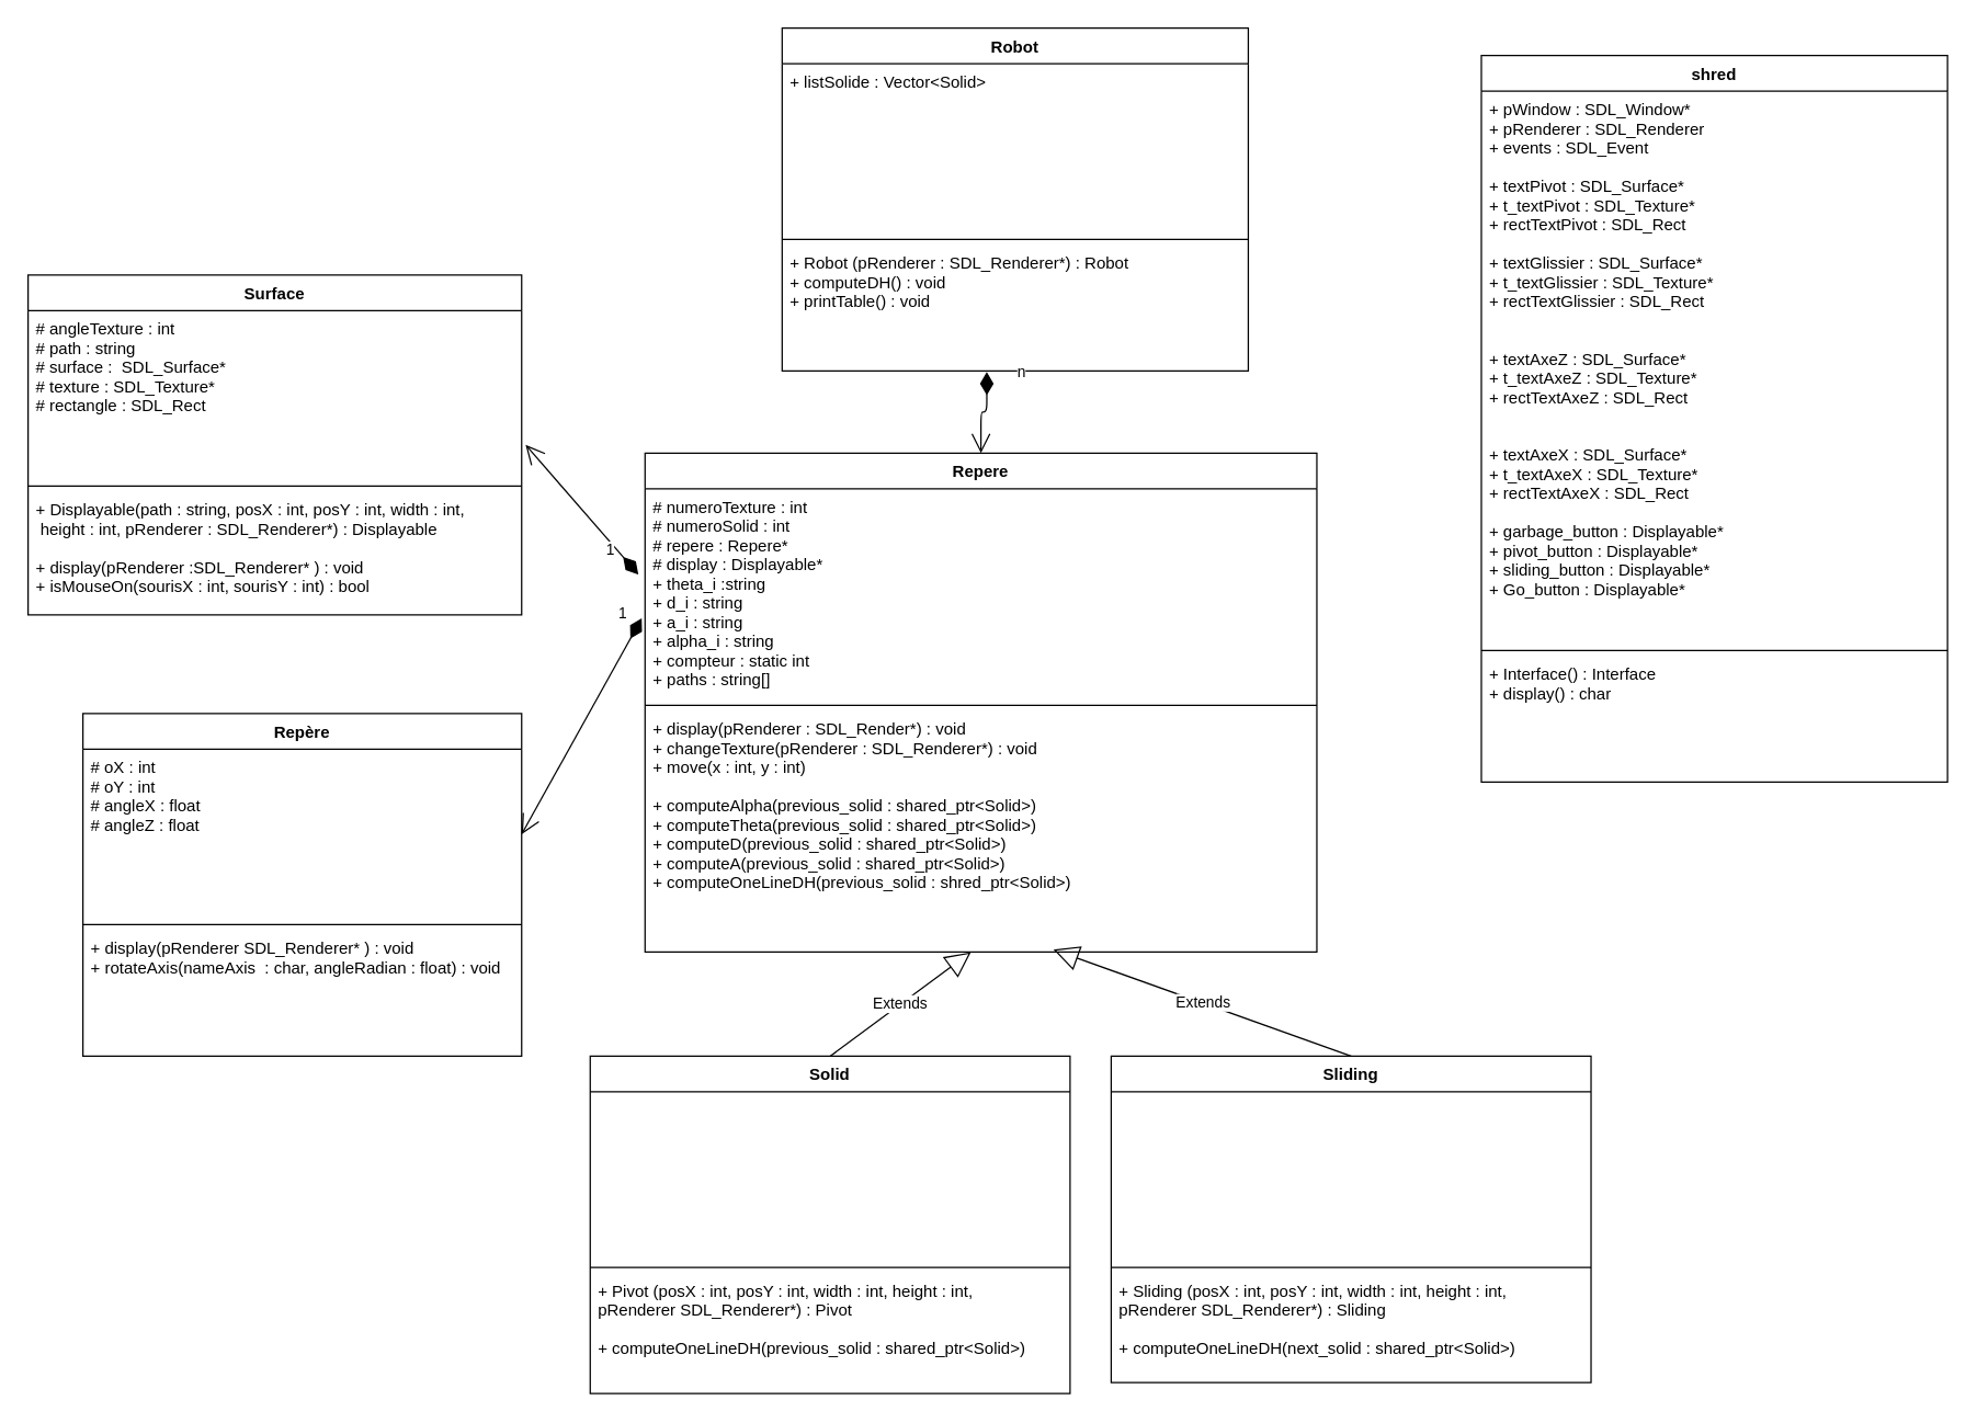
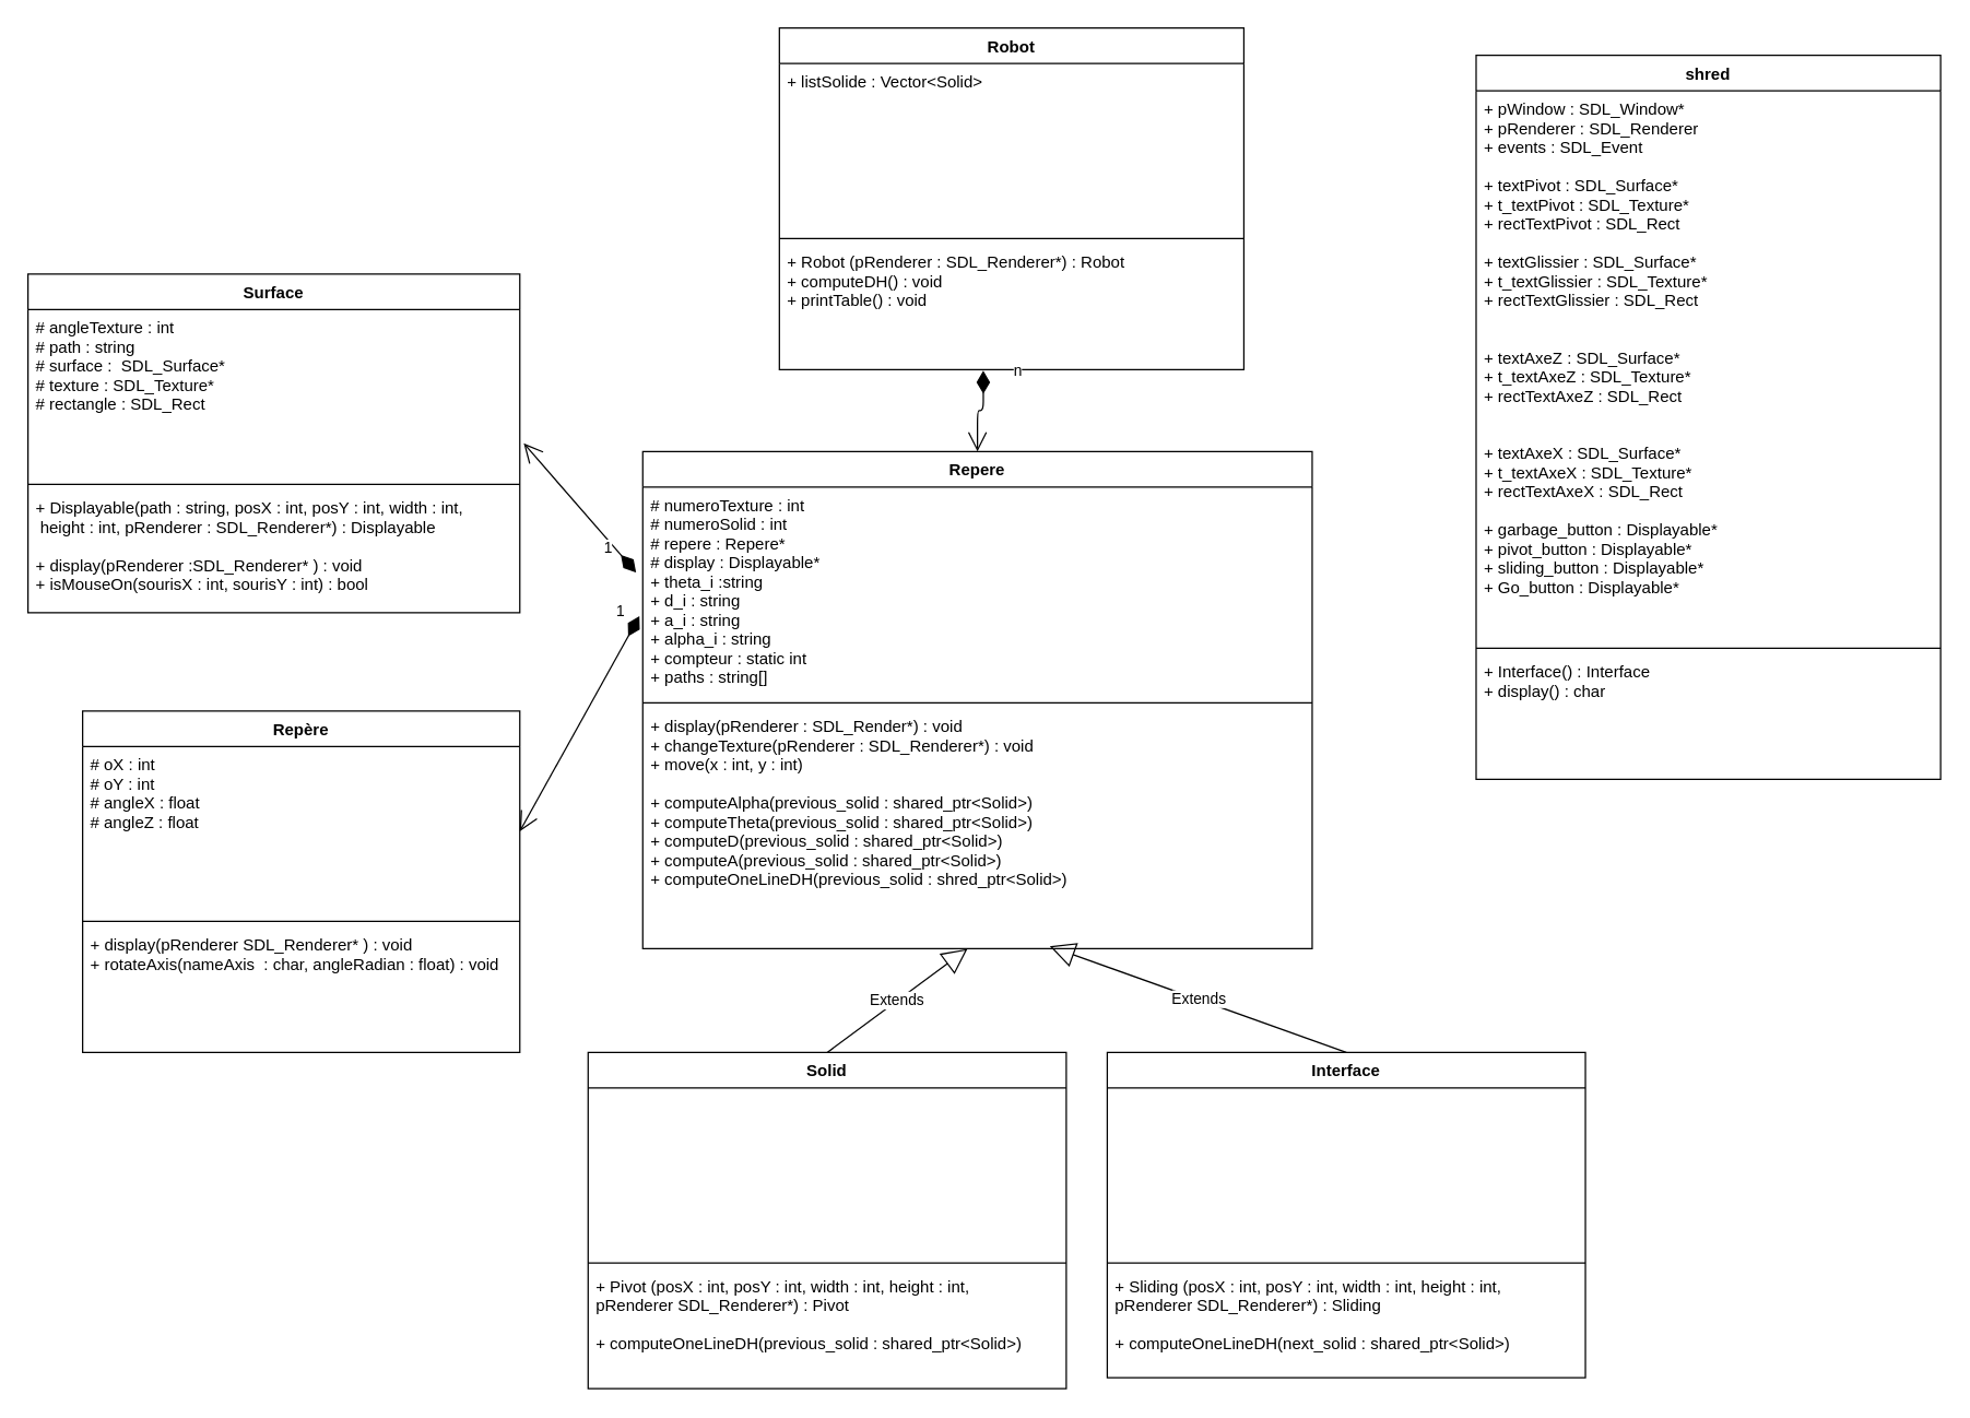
  <mxCell id="0" />
  <mxCell id="1" parent="0" />
  <mxCell id="2" value="Surface&#10;" style="swimlane;fontStyle=1;align=center;verticalAlign=top;childLayout=stackLayout;horizontal=1;startSize=26;horizontalStack=0;resizeParent=1;resizeParentMax=0;resizeLast=0;collapsible=1;marginBottom=0;" parent="1" vertex="1"><mxGeometry x="20" y="200" width="360" height="248" as="geometry" /></mxCell>
  <mxCell id="3" value="# angleTexture : int&#10;# path : string&#10;# surface :  SDL_Surface*&#10;# texture : SDL_Texture*&#10;# rectangle : SDL_Rect" style="text;strokeColor=none;fillColor=none;align=left;verticalAlign=top;spacingLeft=4;spacingRight=4;overflow=hidden;rotatable=0;points=[[0,0.5],[1,0.5]];portConstraint=eastwest;" parent="2" vertex="1"><mxGeometry y="26" width="360" height="124" as="geometry" /></mxCell>
  <mxCell id="4" value="" style="line;strokeWidth=1;fillColor=none;align=left;verticalAlign=middle;spacingTop=-1;spacingLeft=3;spacingRight=3;rotatable=0;labelPosition=right;points=[];portConstraint=eastwest;" parent="2" vertex="1"><mxGeometry y="150" width="360" height="8" as="geometry" /></mxCell>
  <mxCell id="5" value="+ Displayable(path : string, posX : int, posY : int, width : int,&#10; height : int, pRenderer : SDL_Renderer*) : Displayable&#10;&#10;+ display(pRenderer :SDL_Renderer* ) : void&#10;+ isMouseOn(sourisX : int, sourisY : int) : bool" style="text;strokeColor=none;fillColor=none;align=left;verticalAlign=top;spacingLeft=4;spacingRight=4;overflow=hidden;rotatable=0;points=[[0,0.5],[1,0.5]];portConstraint=eastwest;" parent="2" vertex="1"><mxGeometry y="158" width="360" height="90" as="geometry" /></mxCell>
  <mxCell id="6" value="Robot" style="swimlane;fontStyle=1;align=center;verticalAlign=top;childLayout=stackLayout;horizontal=1;startSize=26;horizontalStack=0;resizeParent=1;resizeParentMax=0;resizeLast=0;collapsible=1;marginBottom=0;" parent="1" vertex="1"><mxGeometry x="570" y="20" width="340" height="250" as="geometry" /></mxCell>
  <mxCell id="7" value="+ listSolide : Vector&lt;Solid&gt;" style="text;strokeColor=none;fillColor=none;align=left;verticalAlign=top;spacingLeft=4;spacingRight=4;overflow=hidden;rotatable=0;points=[[0,0.5],[1,0.5]];portConstraint=eastwest;" parent="6" vertex="1"><mxGeometry y="26" width="340" height="124" as="geometry" /></mxCell>
  <mxCell id="8" value="" style="line;strokeWidth=1;fillColor=none;align=left;verticalAlign=middle;spacingTop=-1;spacingLeft=3;spacingRight=3;rotatable=0;labelPosition=right;points=[];portConstraint=eastwest;" parent="6" vertex="1"><mxGeometry y="150" width="340" height="8" as="geometry" /></mxCell>
  <mxCell id="9" value="+ Robot (pRenderer : SDL_Renderer*) : Robot&#10;+ computeDH() : void  &#10;+ printTable() : void&#10;" style="text;strokeColor=none;fillColor=none;align=left;verticalAlign=top;spacingLeft=4;spacingRight=4;overflow=hidden;rotatable=0;points=[[0,0.5],[1,0.5]];portConstraint=eastwest;" parent="6" vertex="1"><mxGeometry y="158" width="340" height="92" as="geometry" /></mxCell>
  <mxCell id="10" value="Repere" style="swimlane;fontStyle=1;align=center;verticalAlign=top;childLayout=stackLayout;horizontal=1;startSize=26;horizontalStack=0;resizeParent=1;resizeParentMax=0;resizeLast=0;collapsible=1;marginBottom=0;" parent="1" vertex="1"><mxGeometry x="470" y="330" width="490" height="364" as="geometry" /></mxCell>
  <mxCell id="11" value="# numeroTexture : int&#10;# numeroSolid : int&#10;# repere : Repere*&#10;# display : Displayable*&#10;+ theta_i :string&#10;+ d_i : string&#10;+ a_i : string&#10;+ alpha_i : string&#10;+ compteur : static int&#10;+ paths : string[]" style="text;strokeColor=none;fillColor=none;align=left;verticalAlign=top;spacingLeft=4;spacingRight=4;overflow=hidden;rotatable=0;points=[[0,0.5],[1,0.5]];portConstraint=eastwest;" parent="10" vertex="1"><mxGeometry y="26" width="490" height="154" as="geometry" /></mxCell>
  <mxCell id="12" value="" style="line;strokeWidth=1;fillColor=none;align=left;verticalAlign=middle;spacingTop=-1;spacingLeft=3;spacingRight=3;rotatable=0;labelPosition=right;points=[];portConstraint=eastwest;" parent="10" vertex="1"><mxGeometry y="180" width="490" height="8" as="geometry" /></mxCell>
  <mxCell id="13" value="+ display(pRenderer : SDL_Render*) : void&#10;+ changeTexture(pRenderer : SDL_Renderer*) : void&#10;+ move(x : int, y : int)&#10;&#10;+ computeAlpha(previous_solid : shared_ptr&lt;Solid&gt;)&#10;+ computeTheta(previous_solid : shared_ptr&lt;Solid&gt;)&#10;+ computeD(previous_solid : shared_ptr&lt;Solid&gt;)&#10;+ computeA(previous_solid : shared_ptr&lt;Solid&gt;)&#10;+ computeOneLineDH(previous_solid : shred_ptr&lt;Solid&gt;)&#10;" style="text;strokeColor=none;fillColor=none;align=left;verticalAlign=top;spacingLeft=4;spacingRight=4;overflow=hidden;rotatable=0;points=[[0,0.5],[1,0.5]];portConstraint=eastwest;" parent="10" vertex="1"><mxGeometry y="188" width="490" height="176" as="geometry" /></mxCell>
  <mxCell id="14" value="Repère" style="swimlane;fontStyle=1;align=center;verticalAlign=top;childLayout=stackLayout;horizontal=1;startSize=26;horizontalStack=0;resizeParent=1;resizeParentMax=0;resizeLast=0;collapsible=1;marginBottom=0;" parent="1" vertex="1"><mxGeometry x="60" y="520" width="320" height="250" as="geometry" /></mxCell>
  <mxCell id="15" value="# oX : int&#10;# oY : int&#10;# angleX : float&#10;# angleZ : float&#10;" style="text;strokeColor=none;fillColor=none;align=left;verticalAlign=top;spacingLeft=4;spacingRight=4;overflow=hidden;rotatable=0;points=[[0,0.5],[1,0.5]];portConstraint=eastwest;" parent="14" vertex="1"><mxGeometry y="26" width="320" height="124" as="geometry" /></mxCell>
  <mxCell id="16" value="" style="line;strokeWidth=1;fillColor=none;align=left;verticalAlign=middle;spacingTop=-1;spacingLeft=3;spacingRight=3;rotatable=0;labelPosition=right;points=[];portConstraint=eastwest;" parent="14" vertex="1"><mxGeometry y="150" width="320" height="8" as="geometry" /></mxCell>
  <mxCell id="17" value="+ display(pRenderer SDL_Renderer* ) : void &#10;+ rotateAxis(nameAxis  : char, angleRadian : float) : void" style="text;strokeColor=none;fillColor=none;align=left;verticalAlign=top;spacingLeft=4;spacingRight=4;overflow=hidden;rotatable=0;points=[[0,0.5],[1,0.5]];portConstraint=eastwest;" parent="14" vertex="1"><mxGeometry y="158" width="320" height="92" as="geometry" /></mxCell>
  <mxCell id="18" value="Solid" style="swimlane;fontStyle=1;align=center;verticalAlign=top;childLayout=stackLayout;horizontal=1;startSize=26;horizontalStack=0;resizeParent=1;resizeParentMax=0;resizeLast=0;collapsible=1;marginBottom=0;" parent="1" vertex="1"><mxGeometry x="430" y="770" width="350" height="246" as="geometry" /></mxCell>
  <mxCell id="19" value="&#10;&#10;" style="text;strokeColor=none;fillColor=none;align=left;verticalAlign=top;spacingLeft=4;spacingRight=4;overflow=hidden;rotatable=0;points=[[0,0.5],[1,0.5]];portConstraint=eastwest;" parent="18" vertex="1"><mxGeometry y="26" width="350" height="124" as="geometry" /></mxCell>
  <mxCell id="20" value="" style="line;strokeWidth=1;fillColor=none;align=left;verticalAlign=middle;spacingTop=-1;spacingLeft=3;spacingRight=3;rotatable=0;labelPosition=right;points=[];portConstraint=eastwest;" parent="18" vertex="1"><mxGeometry y="150" width="350" height="8" as="geometry" /></mxCell>
  <mxCell id="21" value="+ Pivot (posX : int, posY : int, width : int, height : int, &#10;pRenderer SDL_Renderer*) : Pivot&#10;&#10;+ computeOneLineDH(previous_solid : shared_ptr&lt;Solid&gt;)" style="text;strokeColor=none;fillColor=none;align=left;verticalAlign=top;spacingLeft=4;spacingRight=4;overflow=hidden;rotatable=0;points=[[0,0.5],[1,0.5]];portConstraint=eastwest;" parent="18" vertex="1"><mxGeometry y="158" width="350" height="88" as="geometry" /></mxCell>
- <mxCell id="22" value="Sliding" style="swimlane;fontStyle=1;align=center;verticalAlign=top;childLayout=stackLayout;horizontal=1;startSize=26;horizontalStack=0;resizeParent=1;resizeParentMax=0;resizeLast=0;collapsible=1;marginBottom=0;" parent="1" vertex="1"><mxGeometry x="810" y="770" width="350" height="238" as="geometry" /></mxCell>
+ <mxCell id="22" value="Interface" style="swimlane;fontStyle=1;align=center;verticalAlign=top;childLayout=stackLayout;horizontal=1;startSize=26;horizontalStack=0;resizeParent=1;resizeParentMax=0;resizeLast=0;collapsible=1;marginBottom=0;" parent="1" vertex="1"><mxGeometry x="810" y="770" width="350" height="238" as="geometry" /></mxCell>
  <mxCell id="23" value=" &#10; " style="text;strokeColor=none;fillColor=none;align=left;verticalAlign=top;spacingLeft=4;spacingRight=4;overflow=hidden;rotatable=0;points=[[0,0.5],[1,0.5]];portConstraint=eastwest;" parent="22" vertex="1"><mxGeometry y="26" width="350" height="124" as="geometry" /></mxCell>
  <mxCell id="24" value="" style="line;strokeWidth=1;fillColor=none;align=left;verticalAlign=middle;spacingTop=-1;spacingLeft=3;spacingRight=3;rotatable=0;labelPosition=right;points=[];portConstraint=eastwest;" parent="22" vertex="1"><mxGeometry y="150" width="350" height="8" as="geometry" /></mxCell>
  <mxCell id="25" value="+ Sliding (posX : int, posY : int, width : int, height : int, &#10;pRenderer SDL_Renderer*) : Sliding&#10;&#10;+ computeOneLineDH(next_solid : shared_ptr&lt;Solid&gt;)" style="text;strokeColor=none;fillColor=none;align=left;verticalAlign=top;spacingLeft=4;spacingRight=4;overflow=hidden;rotatable=0;points=[[0,0.5],[1,0.5]];portConstraint=eastwest;" parent="22" vertex="1"><mxGeometry y="158" width="350" height="80" as="geometry" /></mxCell>
  <mxCell id="26" value="Extends" style="endArrow=block;endSize=16;endFill=0;html=1;entryX=0.485;entryY=1.001;entryDx=0;entryDy=0;entryPerimeter=0;exitX=0.5;exitY=0;exitDx=0;exitDy=0;" parent="1" source="18" target="13" edge="1"><mxGeometry width="160" relative="1" as="geometry"><mxPoint x="720" y="700" as="sourcePoint" /><mxPoint x="880" y="700" as="targetPoint" /></mxGeometry></mxCell>
  <mxCell id="27" value="Extends" style="endArrow=block;endSize=16;endFill=0;html=1;exitX=0.5;exitY=0;exitDx=0;exitDy=0;entryX=0.608;entryY=0.99;entryDx=0;entryDy=0;entryPerimeter=0;" parent="1" source="22" target="13" edge="1"><mxGeometry width="160" relative="1" as="geometry"><mxPoint x="590" y="740" as="sourcePoint" /><mxPoint x="690" y="650" as="targetPoint" /></mxGeometry></mxCell>
  <mxCell id="28" value="n" style="endArrow=open;html=1;endSize=12;startArrow=diamondThin;startSize=14;startFill=1;edgeStyle=orthogonalEdgeStyle;align=left;verticalAlign=bottom;exitX=0.439;exitY=1.009;exitDx=0;exitDy=0;exitPerimeter=0;entryX=0.5;entryY=0;entryDx=0;entryDy=0;" parent="1" source="9" target="10" edge="1"><mxGeometry x="-0.71" y="21" relative="1" as="geometry"><mxPoint x="690" y="400" as="sourcePoint" /><mxPoint x="850" y="400" as="targetPoint" /><mxPoint as="offset" /></mxGeometry></mxCell>
  <mxCell id="29" value="1" style="endArrow=open;html=1;endSize=12;startArrow=diamondThin;startSize=14;startFill=1;align=left;verticalAlign=bottom;entryX=1.008;entryY=0.79;entryDx=0;entryDy=0;entryPerimeter=0;exitX=-0.01;exitY=0.406;exitDx=0;exitDy=0;exitPerimeter=0;" parent="1" source="11" target="3" edge="1"><mxGeometry x="-0.634" y="13" relative="1" as="geometry"><mxPoint x="680" y="580" as="sourcePoint" /><mxPoint x="840" y="580" as="targetPoint" /><mxPoint as="offset" /></mxGeometry></mxCell>
  <mxCell id="30" value="1" style="endArrow=open;html=1;endSize=12;startArrow=diamondThin;startSize=14;startFill=1;align=left;verticalAlign=bottom;entryX=1;entryY=0.5;entryDx=0;entryDy=0;exitX=-0.005;exitY=0.614;exitDx=0;exitDy=0;exitPerimeter=0;" parent="1" source="11" target="15" edge="1"><mxGeometry x="-0.849" y="-13" relative="1" as="geometry"><mxPoint x="583.84" y="504.93" as="sourcePoint" /><mxPoint x="320" y="393.998" as="targetPoint" /><mxPoint as="offset" /></mxGeometry></mxCell>
  <mxCell id="31" value="shred" style="swimlane;fontStyle=1;align=center;verticalAlign=top;childLayout=stackLayout;horizontal=1;startSize=26;horizontalStack=0;resizeParent=1;resizeParentMax=0;resizeLast=0;collapsible=1;marginBottom=0;" parent="1" vertex="1"><mxGeometry x="1080" y="40" width="340" height="530" as="geometry" /></mxCell>
  <mxCell id="32" value="+ pWindow : SDL_Window*&#10;+ pRenderer : SDL_Renderer&#10;+ events : SDL_Event&#10;&#10;+ textPivot : SDL_Surface*&#10;+ t_textPivot : SDL_Texture*&#10;+ rectTextPivot : SDL_Rect&#10; &#10;+ textGlissier : SDL_Surface*&#10;+ t_textGlissier : SDL_Texture*&#10;+ rectTextGlissier : SDL_Rect&#10;&#10;&#10;+ textAxeZ : SDL_Surface*&#10;+ t_textAxeZ : SDL_Texture*&#10;+ rectTextAxeZ : SDL_Rect&#10;&#10;&#10;+ textAxeX : SDL_Surface*&#10;+ t_textAxeX : SDL_Texture*&#10;+ rectTextAxeX : SDL_Rect&#10;&#10;+ garbage_button : Displayable*&#10;+ pivot_button : Displayable*&#10;+ sliding_button : Displayable*&#10;+ Go_button : Displayable*" style="text;strokeColor=none;fillColor=none;align=left;verticalAlign=top;spacingLeft=4;spacingRight=4;overflow=hidden;rotatable=0;points=[[0,0.5],[1,0.5]];portConstraint=eastwest;" parent="31" vertex="1"><mxGeometry y="26" width="340" height="404" as="geometry" /></mxCell>
  <mxCell id="33" value="" style="line;strokeWidth=1;fillColor=none;align=left;verticalAlign=middle;spacingTop=-1;spacingLeft=3;spacingRight=3;rotatable=0;labelPosition=right;points=[];portConstraint=eastwest;" parent="31" vertex="1"><mxGeometry y="430" width="340" height="8" as="geometry" /></mxCell>
  <mxCell id="34" value="+ Interface() : Interface&#10;+ display() : char" style="text;strokeColor=none;fillColor=none;align=left;verticalAlign=top;spacingLeft=4;spacingRight=4;overflow=hidden;rotatable=0;points=[[0,0.5],[1,0.5]];portConstraint=eastwest;" parent="31" vertex="1"><mxGeometry y="438" width="340" height="92" as="geometry" /></mxCell>
